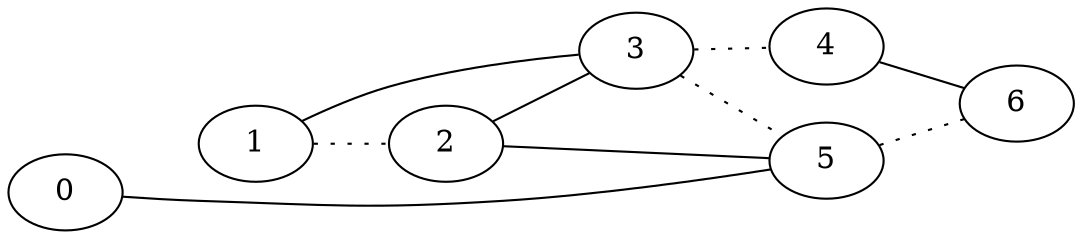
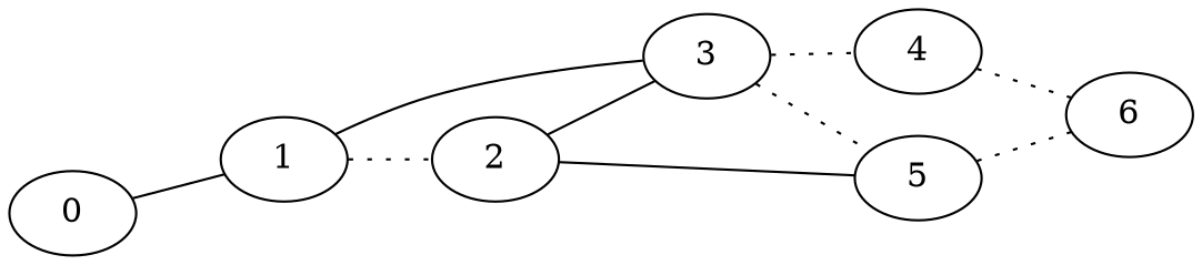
  strict graph {
    rankdir=LR
    edge [style=dotted]
    0
    1
    2
    3
    5
    4
    6
-   0 -- 5 [style=""]
+   0 -- 1 [style=""]
    1 -- 2
    1 -- 3 [style=solid]
    2 -- 3 [style=""]
    2 -- 5 [style=""]
    3 -- 5
    3 -- 4
    5 -- 6
-   4 -- 6 [style=solid]
+   4 -- 6
  }
